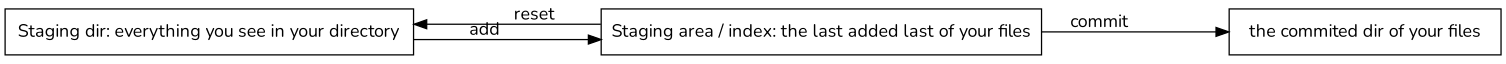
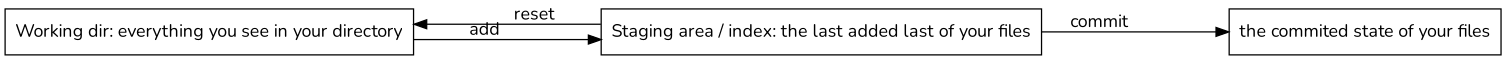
  digraph {
    fontname=Nunito
    rankdir=LR
    splines=ortho
    node [fontname=Nunito shape=box]
    edge [fontname=Nunito minlen=4]
-   n1 [label="Staging dir: everything you see in your directory"]
+   n1 [label="Working dir: everything you see in your directory"]
    n2 [label="Staging area / index: the last added last of your files"]
-   n3 [label="the commited dir of your files"]
+   n3 [label="the commited state of your files"]
    n1 -> n2 [xlabel=add]
    n2 -> n1 [xlabel=reset]
    n2 -> n3 [xlabel=commit]
  }
